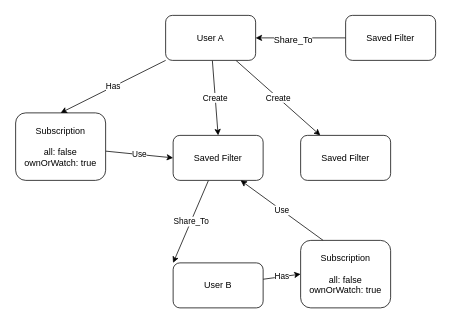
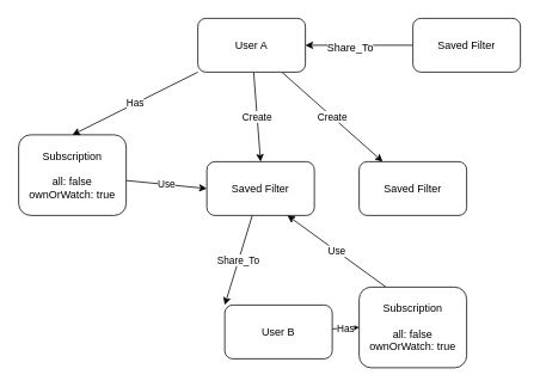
  <mxCell id="0" />
  <mxCell id="1" parent="0" />
  <mxCell id="2" value="Use" style="edgeStyle=none;rounded=0;orthogonalLoop=1;jettySize=auto;html=1;entryX=0;entryY=0.5;entryDx=0;entryDy=0;" edge="1" parent="1" source="3" target="9"><mxGeometry relative="1" as="geometry" /></mxCell>
  <mxCell id="3" value="Subscription&lt;br&gt;&lt;br&gt;all: false&lt;br&gt;ownOrWatch: true" style="rounded=1;whiteSpace=wrap;html=1;" vertex="1" parent="1"><mxGeometry x="20" y="150" width="120" height="90" as="geometry" /></mxCell>
  <mxCell id="4" value="Create" style="rounded=0;orthogonalLoop=1;jettySize=auto;html=1;" edge="1" parent="1" source="7" target="10"><mxGeometry relative="1" as="geometry" /></mxCell>
  <mxCell id="5" value="Create" style="edgeStyle=none;rounded=0;orthogonalLoop=1;jettySize=auto;html=1;entryX=0.5;entryY=0;entryDx=0;entryDy=0;" edge="1" parent="1" source="7" target="9"><mxGeometry relative="1" as="geometry" /></mxCell>
  <mxCell id="6" value="Has" style="edgeStyle=none;rounded=0;orthogonalLoop=1;jettySize=auto;html=1;entryX=0.5;entryY=0;entryDx=0;entryDy=0;" edge="1" parent="1" source="7" target="3"><mxGeometry relative="1" as="geometry" /></mxCell>
  <mxCell id="7" value="User A" style="rounded=1;whiteSpace=wrap;html=1;" vertex="1" parent="1"><mxGeometry x="220" y="20" width="120" height="60" as="geometry" /></mxCell>
  <mxCell id="8" value="Share_To" style="edgeStyle=none;rounded=0;orthogonalLoop=1;jettySize=auto;html=1;entryX=0;entryY=0;entryDx=0;entryDy=0;" edge="1" parent="1" source="9" target="16"><mxGeometry relative="1" as="geometry" /></mxCell>
  <mxCell id="9" value="Saved Filter" style="rounded=1;whiteSpace=wrap;html=1;" vertex="1" parent="1"><mxGeometry x="230" y="180" width="120" height="60" as="geometry" /></mxCell>
  <mxCell id="10" value="Saved Filter" style="rounded=1;whiteSpace=wrap;html=1;" vertex="1" parent="1"><mxGeometry x="400" y="180" width="120" height="60" as="geometry" /></mxCell>
  <mxCell id="11" style="edgeStyle=orthogonalEdgeStyle;rounded=0;orthogonalLoop=1;jettySize=auto;html=1;entryX=1;entryY=0.5;entryDx=0;entryDy=0;" edge="1" parent="1" source="13" target="7"><mxGeometry relative="1" as="geometry" /></mxCell>
  <mxCell id="12" value="Share_To" style="text;html=1;align=center;verticalAlign=middle;resizable=0;points=[];labelBackgroundColor=#ffffff;" vertex="1" connectable="0" parent="11"><mxGeometry x="0.183" y="2" relative="1" as="geometry"><mxPoint as="offset" /></mxGeometry></mxCell>
  <mxCell id="13" value="Saved Filter" style="rounded=1;whiteSpace=wrap;html=1;" vertex="1" parent="1"><mxGeometry x="460" y="20" width="120" height="60" as="geometry" /></mxCell>
  <mxCell id="14" value="Use" style="edgeStyle=none;rounded=0;orthogonalLoop=1;jettySize=auto;html=1;entryX=0.75;entryY=1;entryDx=0;entryDy=0;exitX=0.25;exitY=0;exitDx=0;exitDy=0;" edge="1" parent="1" source="17" target="9"><mxGeometry relative="1" as="geometry" /></mxCell>
  <mxCell id="15" value="Has" style="edgeStyle=none;rounded=0;orthogonalLoop=1;jettySize=auto;html=1;entryX=0;entryY=0.5;entryDx=0;entryDy=0;" edge="1" parent="1" source="16" target="17"><mxGeometry relative="1" as="geometry" /></mxCell>
- <mxCell id="16" value="User B" style="rounded=1;whiteSpace=wrap;html=1;" vertex="1" parent="1"><mxGeometry x="230" y="350" width="120" height="60" as="geometry" /></mxCell>
+ <mxCell id="16" value="User B" style="rounded=1;whiteSpace=wrap;html=1;" vertex="1" parent="1"><mxGeometry x="250" y="340" width="120" height="60" as="geometry" /></mxCell>
  <mxCell id="17" value="Subscription&lt;br&gt;&lt;br&gt;all: false&lt;br&gt;ownOrWatch: true" style="rounded=1;whiteSpace=wrap;html=1;" vertex="1" parent="1"><mxGeometry x="400" y="320" width="120" height="90" as="geometry" /></mxCell>
